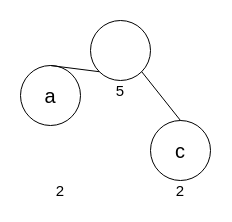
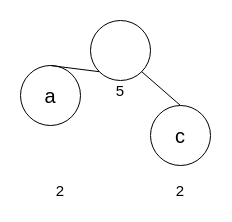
  <mxCell id="0" />
  <mxCell id="1" parent="0" />
  <mxCell id="2" value="" style="ellipse;whiteSpace=wrap;html=1;aspect=fixed;" parent="1" vertex="1"><mxGeometry x="90" y="20" width="60" height="60" as="geometry" /></mxCell>
- <mxCell id="3" value="&lt;font style=&quot;font-size: 20px;&quot;&gt;c&lt;/font&gt;" style="ellipse;whiteSpace=wrap;html=1;aspect=fixed;" parent="1" vertex="1"><mxGeometry x="150" y="120" width="60" height="60" as="geometry" /></mxCell>
+ <mxCell id="3" value="&lt;font style=&quot;font-size: 20px;&quot;&gt;c&lt;/font&gt;" style="ellipse;whiteSpace=wrap;html=1;aspect=fixed;" parent="1" vertex="1"><mxGeometry x="150" y="105" width="60" height="60" as="geometry" /></mxCell>
  <mxCell id="4" value="&lt;font style=&quot;font-size: 20px;&quot;&gt;a&lt;/font&gt;" style="ellipse;whiteSpace=wrap;html=1;aspect=fixed;" parent="1" vertex="1"><mxGeometry x="20" y="65" width="60" height="60" as="geometry" /></mxCell>
  <mxCell id="5" value="" style="endArrow=none;html=1;rounded=0;fontSize=20;entryX=0.5;entryY=0;entryDx=0;entryDy=0;exitX=1;exitY=1;exitDx=0;exitDy=0;" parent="1" source="2" target="3" edge="1"><mxGeometry width="50" height="50" relative="1" as="geometry"><mxPoint x="120" y="90" as="sourcePoint" /><mxPoint x="20" y="10" as="targetPoint" /></mxGeometry></mxCell>
  <mxCell id="6" value="" style="endArrow=none;html=1;rounded=0;fontSize=20;entryX=0.5;entryY=0;entryDx=0;entryDy=0;exitX=0;exitY=1;exitDx=0;exitDy=0;" parent="1" source="2" target="4" edge="1"><mxGeometry width="50" height="50" relative="1" as="geometry"><mxPoint x="130" y="90" as="sourcePoint" /><mxPoint x="190" y="130" as="targetPoint" /></mxGeometry></mxCell>
  <mxCell id="7" value="&lt;font style=&quot;font-size: 15px;&quot;&gt;5&lt;/font&gt;" style="text;html=1;strokeColor=none;fillColor=none;align=center;verticalAlign=middle;whiteSpace=wrap;rounded=0;fontSize=11;" parent="1" vertex="1"><mxGeometry x="100" y="80" width="40" height="20" as="geometry" /></mxCell>
  <mxCell id="8" value="&lt;font style=&quot;font-size: 15px;&quot;&gt;2&lt;/font&gt;" style="text;html=1;strokeColor=none;fillColor=none;align=center;verticalAlign=middle;whiteSpace=wrap;rounded=0;fontSize=11;" parent="1" vertex="1"><mxGeometry x="40" y="180" width="40" height="20" as="geometry" /></mxCell>
  <mxCell id="9" value="&lt;font style=&quot;font-size: 15px;&quot;&gt;2&lt;/font&gt;" style="text;html=1;strokeColor=none;fillColor=none;align=center;verticalAlign=middle;whiteSpace=wrap;rounded=0;fontSize=11;" parent="1" vertex="1"><mxGeometry x="160" y="180" width="40" height="20" as="geometry" /></mxCell>
